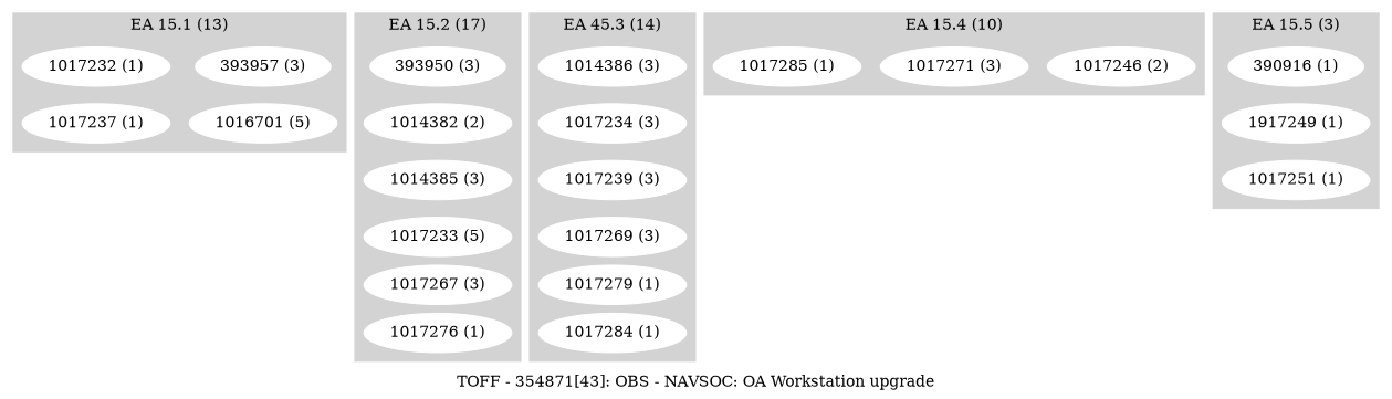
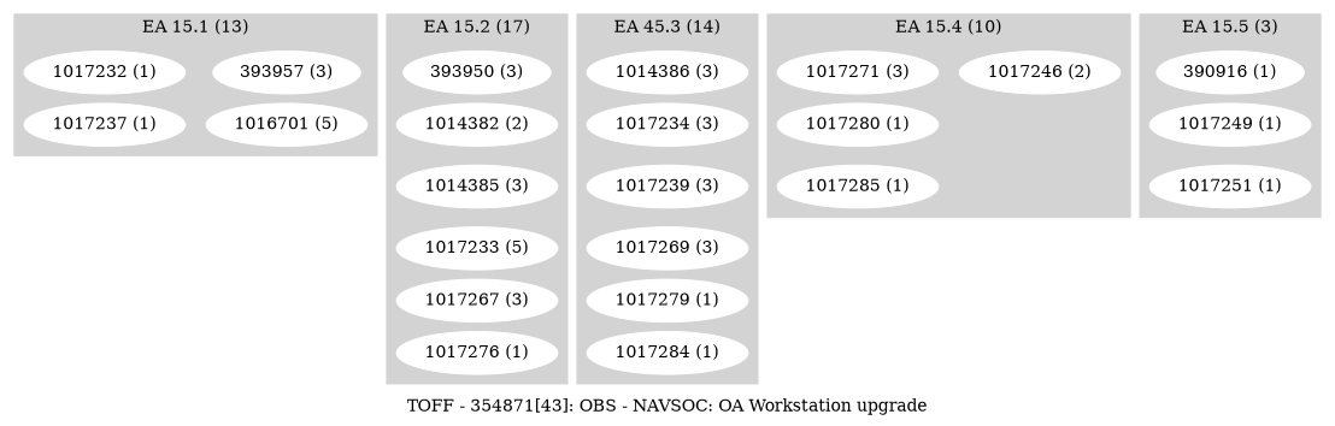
  digraph {
    label="TOFF - 354871[43]: OBS - NAVSOC: OA Workstation upgrade"
    ranksep=.1
    node [color=white style=filled]
    edge [style=invis]
    "393957 (3)"
    "1016701 (5)"
    "1017232 (1)"
    "1017237 (1)"
    "393950 (3)"
    "1014382 (2)"
    "1014385 (3)"
    "1017233 (5)"
    "1017267 (3)"
    "1017276 (1)"
    "1014386 (3)"
    "1017234 (3)"
    "1017239 (3)"
    "1017269 (3)"
    "1017279 (1)"
    "1017284 (1)"
    "1017246 (2)"
    "1017271 (3)"
+   "1017280 (1)"
    "1017285 (1)"
    "390916 (1)"
-   "1017249 (1)" [label="1917249 (1)"]
+   "1017249 (1)"
    "1017251 (1)"
    subgraph cluster_1 {
      color=lightgrey
      label="EA 15.1 (13)"
      style=filled
      "393957 (3)"
      "1016701 (5)"
      "1017232 (1)"
      "1017237 (1)"
    }
    subgraph cluster_2 {
      color=lightgrey
      label="EA 15.2 (17)"
      style=filled
      "393950 (3)"
      "1014382 (2)"
      "1014385 (3)"
      "1017233 (5)"
      "1017267 (3)"
      "1017276 (1)"
    }
    subgraph cluster_3 {
      color=lightgrey
      label="EA 45.3 (14)"
      style=filled
      "1014386 (3)"
      "1017234 (3)"
      "1017239 (3)"
      "1017269 (3)"
      "1017279 (1)"
      "1017284 (1)"
    }
    subgraph cluster_4 {
      color=lightgrey
      label="EA 15.4 (10)"
      style=filled
      "1017246 (2)"
      "1017271 (3)"
+     "1017280 (1)"
      "1017285 (1)"
    }
    subgraph cluster_5 {
      color=lightgrey
      label="EA 15.5 (3)"
      style=filled
      "390916 (1)"
      "1017249 (1)"
      "1017251 (1)"
    }
    "393957 (3)" -> "1016701 (5)"
    "1017232 (1)" -> "1017237 (1)"
    "393950 (3)" -> "1014382 (2)"
    "1014382 (2)" -> "1014385 (3)"
    "1014385 (3)" -> "1017233 (5)"
    "1017233 (5)" -> "1017267 (3)"
    "1017267 (3)" -> "1017276 (1)"
    "1014386 (3)" -> "1017234 (3)"
    "1017234 (3)" -> "1017239 (3)"
    "1017239 (3)" -> "1017269 (3)"
    "1017269 (3)" -> "1017279 (1)"
    "1017279 (1)" -> "1017284 (1)"
+   "1017271 (3)" -> "1017280 (1)"
+   "1017280 (1)" -> "1017285 (1)"
    "390916 (1)" -> "1017249 (1)"
    "1017249 (1)" -> "1017251 (1)"
  }
